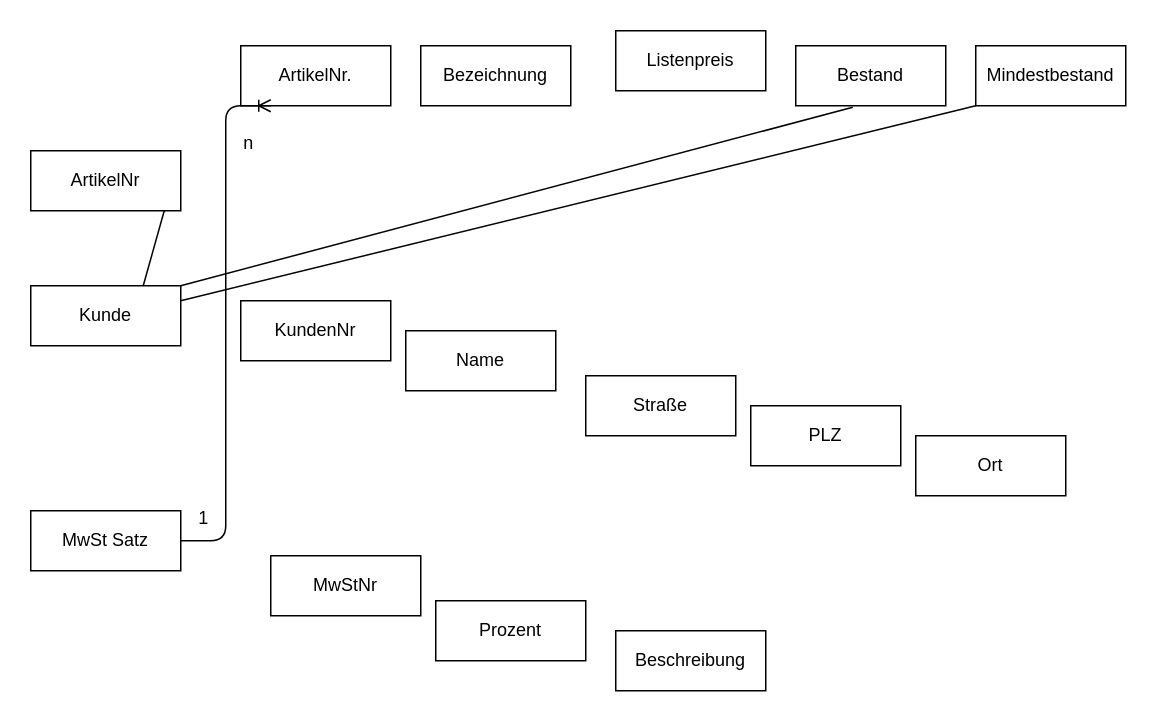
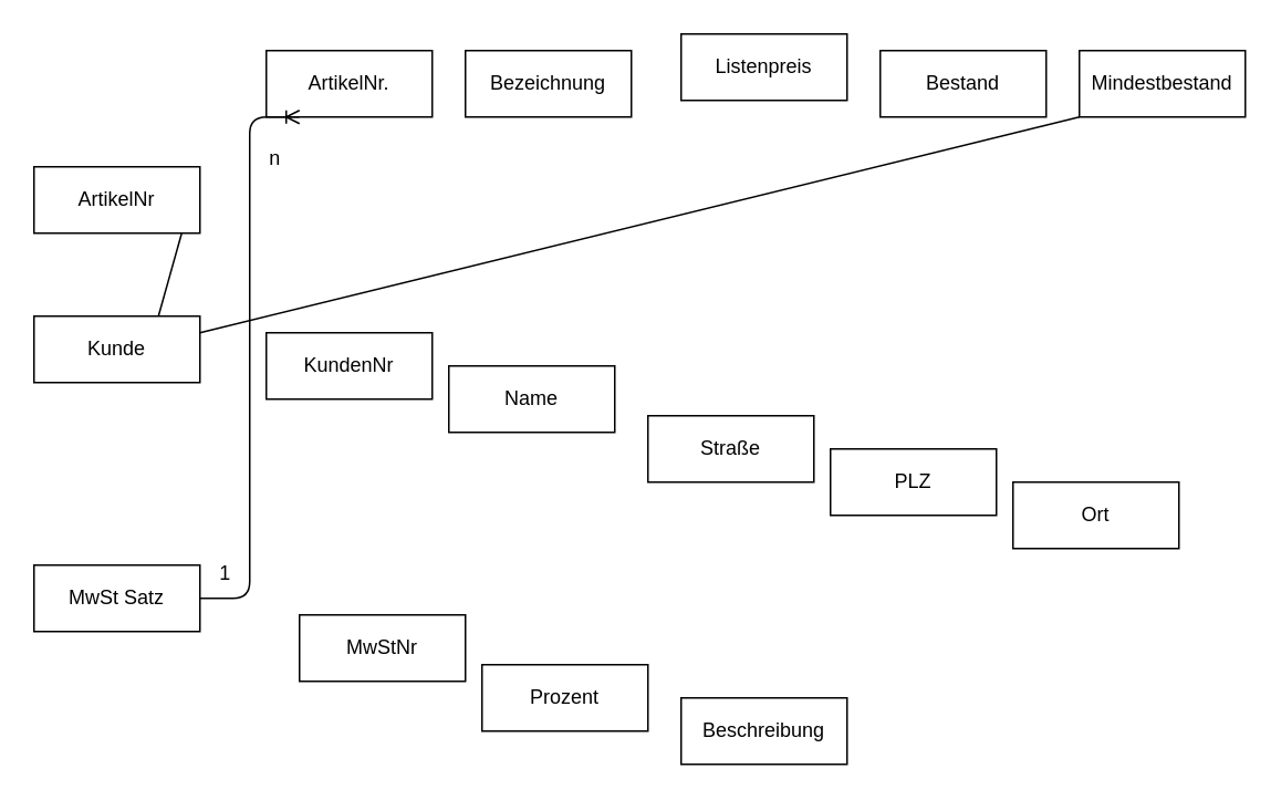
  <mxCell id="0" />
  <mxCell id="1" parent="0" />
  <mxCell id="2" value="ArtikelNr." style="whiteSpace=wrap;html=1;align=center;" vertex="1" parent="1"><mxGeometry x="160" y="30" width="100" height="40" as="geometry" /></mxCell>
  <mxCell id="3" value="Bezeichnung" style="whiteSpace=wrap;html=1;align=center;" vertex="1" parent="1"><mxGeometry x="280" y="30" width="100" height="40" as="geometry" /></mxCell>
  <mxCell id="4" value="Listenpreis" style="whiteSpace=wrap;html=1;align=center;" vertex="1" parent="1"><mxGeometry x="410" y="20" width="100" height="40" as="geometry" /></mxCell>
  <mxCell id="5" value="Bestand" style="whiteSpace=wrap;html=1;align=center;" vertex="1" parent="1"><mxGeometry x="530" y="30" width="100" height="40" as="geometry" /></mxCell>
  <mxCell id="6" value="Mindestbestand" style="whiteSpace=wrap;html=1;align=center;" vertex="1" parent="1"><mxGeometry x="650" y="30" width="100" height="40" as="geometry" /></mxCell>
  <mxCell id="7" value="MwSt Satz" style="whiteSpace=wrap;html=1;align=center;" vertex="1" parent="1"><mxGeometry x="20" y="340" width="100" height="40" as="geometry" /></mxCell>
  <mxCell id="8" value="MwStNr" style="whiteSpace=wrap;html=1;align=center;" vertex="1" parent="1"><mxGeometry x="180" y="370" width="100" height="40" as="geometry" /></mxCell>
  <mxCell id="9" value="Prozent" style="whiteSpace=wrap;html=1;align=center;" vertex="1" parent="1"><mxGeometry x="290" y="400" width="100" height="40" as="geometry" /></mxCell>
  <mxCell id="10" value="Beschreibung" style="whiteSpace=wrap;html=1;align=center;" vertex="1" parent="1"><mxGeometry x="410" y="420" width="100" height="40" as="geometry" /></mxCell>
  <mxCell id="11" value="Kunde" style="whiteSpace=wrap;html=1;align=center;" vertex="1" parent="1"><mxGeometry x="20" y="190" width="100" height="40" as="geometry" /></mxCell>
  <mxCell id="12" value="ArtikelNr" style="whiteSpace=wrap;html=1;align=center;" vertex="1" parent="1"><mxGeometry x="20" y="100" width="100" height="40" as="geometry" /></mxCell>
  <mxCell id="13" value="KundenNr" style="whiteSpace=wrap;html=1;align=center;" vertex="1" parent="1"><mxGeometry x="160" y="200" width="100" height="40" as="geometry" /></mxCell>
  <mxCell id="14" value="Name" style="whiteSpace=wrap;html=1;align=center;" vertex="1" parent="1"><mxGeometry x="270" y="220" width="100" height="40" as="geometry" /></mxCell>
  <mxCell id="15" value="Straße" style="whiteSpace=wrap;html=1;align=center;" vertex="1" parent="1"><mxGeometry x="390" y="250" width="100" height="40" as="geometry" /></mxCell>
  <mxCell id="16" value="PLZ" style="whiteSpace=wrap;html=1;align=center;" vertex="1" parent="1"><mxGeometry x="500" y="270" width="100" height="40" as="geometry" /></mxCell>
  <mxCell id="17" value="Ort" style="whiteSpace=wrap;html=1;align=center;" vertex="1" parent="1"><mxGeometry x="610" y="290" width="100" height="40" as="geometry" /></mxCell>
  <mxCell id="18" value="" style="edgeStyle=entityRelationEdgeStyle;fontSize=12;html=1;endArrow=ERoneToMany;exitX=1;exitY=0.5;exitDx=0;exitDy=0;" edge="1" parent="1" source="7"><mxGeometry width="100" height="100" relative="1" as="geometry"><mxPoint x="350" y="270" as="sourcePoint" /><mxPoint x="180" y="70" as="targetPoint" /></mxGeometry></mxCell>
  <mxCell id="19" value="1" style="text;html=1;align=center;verticalAlign=middle;resizable=0;points=[];autosize=1;strokeColor=none;fillColor=none;" vertex="1" parent="1"><mxGeometry x="120" y="330" width="30" height="30" as="geometry" /></mxCell>
  <mxCell id="20" value="n" style="text;html=1;align=center;verticalAlign=middle;resizable=0;points=[];autosize=1;strokeColor=none;fillColor=none;" vertex="1" parent="1"><mxGeometry x="150" y="80" width="30" height="30" as="geometry" /></mxCell>
- <mxCell id="21" value="" style="endArrow=none;html=1;rounded=0;entryX=0.38;entryY=1.025;entryDx=0;entryDy=0;entryPerimeter=0;exitX=1;exitY=0;exitDx=0;exitDy=0;" edge="1" parent="1" source="11" target="5"><mxGeometry relative="1" as="geometry"><mxPoint x="320" y="220" as="sourcePoint" /><mxPoint x="480" y="220" as="targetPoint" /></mxGeometry></mxCell>
  <mxCell id="22" value="" style="endArrow=none;html=1;rounded=0;exitX=0.75;exitY=0;exitDx=0;exitDy=0;entryX=0.89;entryY=1;entryDx=0;entryDy=0;entryPerimeter=0;" edge="1" parent="1" source="11" target="12"><mxGeometry relative="1" as="geometry"><mxPoint x="370" y="150" as="sourcePoint" /><mxPoint x="100" y="150" as="targetPoint" /></mxGeometry></mxCell>
  <mxCell id="23" value="" style="endArrow=none;html=1;rounded=0;exitX=0;exitY=1;exitDx=0;exitDy=0;entryX=1;entryY=0.25;entryDx=0;entryDy=0;" edge="1" parent="1" source="6" target="11"><mxGeometry relative="1" as="geometry"><mxPoint x="320" y="220" as="sourcePoint" /><mxPoint x="480" y="220" as="targetPoint" /></mxGeometry></mxCell>
